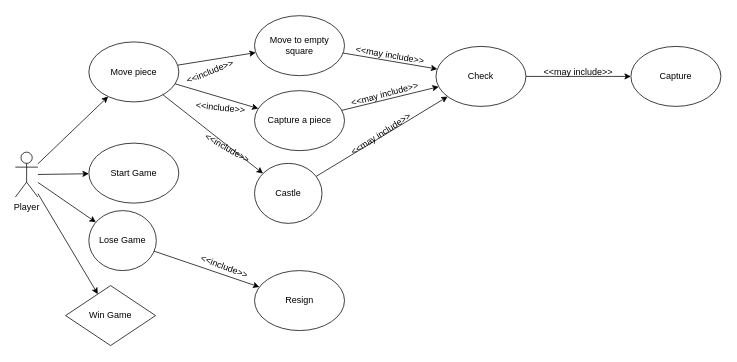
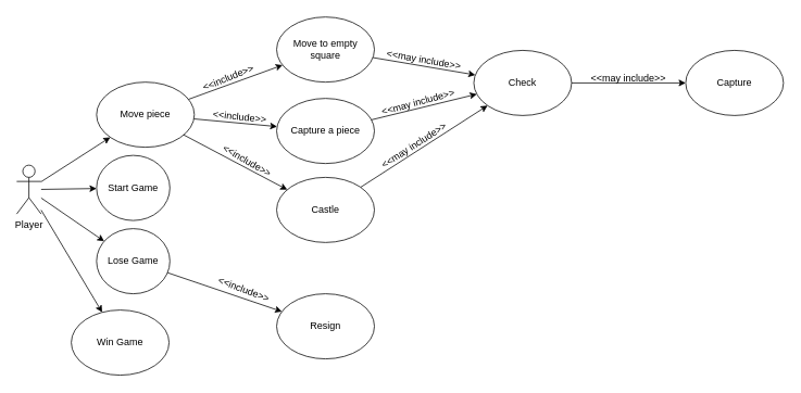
  <mxCell id="0" />
  <mxCell id="1" parent="0" />
  <mxCell id="2" value="Player" style="shape=umlActor;verticalLabelPosition=bottom;verticalAlign=top;html=1;outlineConnect=0;" vertex="1" parent="1"><mxGeometry x="20" y="202" width="30" height="60" as="geometry" /></mxCell>
- <mxCell id="3" value="Move piece" style="ellipse;whiteSpace=wrap;html=1;" vertex="1" parent="1"><mxGeometry x="118" y="55" width="120" height="80" as="geometry" /></mxCell>
- <mxCell id="4" value="Start Game" style="ellipse;whiteSpace=wrap;html=1;" vertex="1" parent="1"><mxGeometry x="118" y="190" width="120" height="80" as="geometry" /></mxCell>
+ <mxCell id="3" value="Move piece" style="ellipse;whiteSpace=wrap;html=1;" vertex="1" parent="1"><mxGeometry x="118" y="100" width="120" height="80" as="geometry" /></mxCell>
+ <mxCell id="4" value="Start Game" style="ellipse;whiteSpace=wrap;html=1;" vertex="1" parent="1"><mxGeometry x="118" y="190" width="90" height="80" as="geometry" /></mxCell>
  <mxCell id="5" value="Lose Game" style="ellipse;whiteSpace=wrap;html=1;" vertex="1" parent="1"><mxGeometry x="118" y="280" width="90" height="80" as="geometry" /></mxCell>
  <mxCell id="6" value="&lt;div&gt;Move to empty&lt;/div&gt;&lt;div&gt;square&lt;br&gt;&lt;/div&gt;" style="ellipse;whiteSpace=wrap;html=1;" vertex="1" parent="1"><mxGeometry x="339" y="20" width="120" height="80" as="geometry" /></mxCell>
  <mxCell id="7" value="Capture a piece" style="ellipse;whiteSpace=wrap;html=1;" vertex="1" parent="1"><mxGeometry x="339" y="120" width="120" height="80" as="geometry" /></mxCell>
  <mxCell id="8" value="" style="endArrow=classic;html=1;rounded=0;" edge="1" parent="1" source="3" target="6"><mxGeometry width="50" height="50" relative="1" as="geometry"><mxPoint x="176" y="169" as="sourcePoint" /><mxPoint x="226" y="119" as="targetPoint" /></mxGeometry></mxCell>
  <mxCell id="9" value="" style="endArrow=classic;html=1;rounded=0;" edge="1" parent="1" source="3" target="7"><mxGeometry width="50" height="50" relative="1" as="geometry"><mxPoint x="237.75" y="127.64" as="sourcePoint" /><mxPoint x="315.274" y="92.384" as="targetPoint" /></mxGeometry></mxCell>
  <mxCell id="10" value="" style="endArrow=classic;html=1;rounded=0;" edge="1" parent="1" source="2" target="4"><mxGeometry width="50" height="50" relative="1" as="geometry"><mxPoint x="247.32" y="156.004" as="sourcePoint" /><mxPoint x="305.66" y="162.082" as="targetPoint" /></mxGeometry></mxCell>
  <mxCell id="11" value="" style="endArrow=classic;html=1;rounded=0;" edge="1" parent="1" source="2" target="3"><mxGeometry width="50" height="50" relative="1" as="geometry"><mxPoint x="60" y="241.783" as="sourcePoint" /><mxPoint x="128.012" y="240.8" as="targetPoint" /></mxGeometry></mxCell>
  <mxCell id="12" value="" style="endArrow=classic;html=1;rounded=0;" edge="1" parent="1" source="2" target="5"><mxGeometry width="50" height="50" relative="1" as="geometry"><mxPoint x="60" y="232.349" as="sourcePoint" /><mxPoint x="144.825" y="177.776" as="targetPoint" /></mxGeometry></mxCell>
  <mxCell id="13" value="&amp;lt;&amp;lt;include&amp;gt;&amp;gt;" style="text;html=1;strokeColor=none;fillColor=none;align=center;verticalAlign=middle;whiteSpace=wrap;rounded=0;rotation=6;" vertex="1" parent="1"><mxGeometry x="264" y="128" width="60" height="30" as="geometry" /></mxCell>
  <mxCell id="14" value="&amp;lt;&amp;lt;include&amp;gt;&amp;gt;" style="text;html=1;strokeColor=none;fillColor=none;align=center;verticalAlign=middle;whiteSpace=wrap;rounded=0;rotation=338;" vertex="1" parent="1"><mxGeometry x="250" y="80" width="60" height="30" as="geometry" /></mxCell>
- <mxCell id="15" value="Castle" style="ellipse;whiteSpace=wrap;html=1;" vertex="1" parent="1"><mxGeometry x="339" y="217" width="90" height="80" as="geometry" /></mxCell>
+ <mxCell id="15" value="Castle" style="ellipse;whiteSpace=wrap;html=1;" vertex="1" parent="1"><mxGeometry x="339" y="217" width="120" height="80" as="geometry" /></mxCell>
  <mxCell id="16" value="" style="endArrow=classic;html=1;rounded=0;" edge="1" parent="1" source="3" target="15"><mxGeometry width="50" height="50" relative="1" as="geometry"><mxPoint x="60" y="251.245" as="sourcePoint" /><mxPoint x="143.844" y="302.918" as="targetPoint" /></mxGeometry></mxCell>
  <mxCell id="17" value="&amp;lt;&amp;lt;include&amp;gt;&amp;gt;" style="text;html=1;strokeColor=none;fillColor=none;align=center;verticalAlign=middle;whiteSpace=wrap;rounded=0;rotation=30;" vertex="1" parent="1"><mxGeometry x="273" y="182" width="60" height="30" as="geometry" /></mxCell>
- <mxCell id="18" value="Win Game" style="rhombus;whiteSpace=wrap;html=1;" vertex="1" parent="1"><mxGeometry x="87" y="380" width="120" height="80" as="geometry" /></mxCell>
+ <mxCell id="18" value="Win Game" style="ellipse;whiteSpace=wrap;html=1;" vertex="1" parent="1"><mxGeometry x="87" y="380" width="120" height="80" as="geometry" /></mxCell>
  <mxCell id="19" value="" style="endArrow=classic;html=1;rounded=0;" edge="1" parent="1" source="2" target="18"><mxGeometry width="50" height="50" relative="1" as="geometry"><mxPoint x="60" y="251.245" as="sourcePoint" /><mxPoint x="143.844" y="302.918" as="targetPoint" /></mxGeometry></mxCell>
  <mxCell id="20" value="Resign" style="ellipse;whiteSpace=wrap;html=1;" vertex="1" parent="1"><mxGeometry x="339" y="360" width="120" height="80" as="geometry" /></mxCell>
  <mxCell id="21" value="" style="endArrow=classic;html=1;rounded=0;" edge="1" parent="1" source="5" target="20"><mxGeometry width="50" height="50" relative="1" as="geometry"><mxPoint x="60" y="267.186" as="sourcePoint" /><mxPoint x="134.83" y="392.831" as="targetPoint" /></mxGeometry></mxCell>
  <mxCell id="22" value="&amp;lt;&amp;lt;include&amp;gt;&amp;gt;" style="text;html=1;strokeColor=none;fillColor=none;align=center;verticalAlign=middle;whiteSpace=wrap;rounded=0;rotation=21;" vertex="1" parent="1"><mxGeometry x="269" y="340" width="60" height="30" as="geometry" /></mxCell>
  <mxCell id="23" value="" style="endArrow=classic;html=1;rounded=0;" edge="1" parent="1" source="6" target="24"><mxGeometry width="50" height="50" relative="1" as="geometry"><mxPoint x="240.773" y="130.967" as="sourcePoint" /><mxPoint x="356.289" y="89.108" as="targetPoint" /></mxGeometry></mxCell>
  <mxCell id="24" value="Check" style="ellipse;whiteSpace=wrap;html=1;" vertex="1" parent="1"><mxGeometry x="581" y="61" width="120" height="80" as="geometry" /></mxCell>
  <mxCell id="25" value="" style="endArrow=classic;html=1;rounded=0;" edge="1" parent="1" source="7" target="24"><mxGeometry width="50" height="50" relative="1" as="geometry"><mxPoint x="464.339" y="85.458" as="sourcePoint" /><mxPoint x="532.622" y="104.605" as="targetPoint" /></mxGeometry></mxCell>
  <mxCell id="26" value="&amp;lt;&amp;lt;may include&amp;gt;&amp;gt;" style="text;html=1;strokeColor=none;fillColor=none;align=center;verticalAlign=middle;whiteSpace=wrap;rounded=0;rotation=345;" vertex="1" parent="1"><mxGeometry x="462" y="110" width="102" height="30" as="geometry" /></mxCell>
  <mxCell id="27" value="&amp;lt;&amp;lt;may include&amp;gt;&amp;gt;" style="text;html=1;strokeColor=none;fillColor=none;align=center;verticalAlign=middle;whiteSpace=wrap;rounded=0;rotation=10;" vertex="1" parent="1"><mxGeometry x="469" y="58" width="102" height="30" as="geometry" /></mxCell>
  <mxCell id="28" value="" style="endArrow=classic;html=1;rounded=0;" edge="1" parent="1" source="15" target="24"><mxGeometry width="50" height="50" relative="1" as="geometry"><mxPoint x="235.043" y="174.828" as="sourcePoint" /><mxPoint x="361.969" y="242.162" as="targetPoint" /></mxGeometry></mxCell>
  <mxCell id="29" value="&amp;lt;&amp;lt;may include&amp;gt;&amp;gt;" style="text;html=1;strokeColor=none;fillColor=none;align=center;verticalAlign=middle;whiteSpace=wrap;rounded=0;rotation=327;" vertex="1" parent="1"><mxGeometry x="457" y="163" width="102" height="30" as="geometry" /></mxCell>
  <mxCell id="30" value="Capture" style="ellipse;whiteSpace=wrap;html=1;" vertex="1" parent="1"><mxGeometry x="841" y="61" width="120" height="80" as="geometry" /></mxCell>
  <mxCell id="31" value="" style="endArrow=classic;html=1;rounded=0;" edge="1" parent="1" source="24" target="30"><mxGeometry width="50" height="50" relative="1" as="geometry"><mxPoint x="452.207" y="239.246" as="sourcePoint" /><mxPoint x="607.902" y="138.829" as="targetPoint" /></mxGeometry></mxCell>
  <mxCell id="32" value="&amp;lt;&amp;lt;may include&amp;gt;&amp;gt;" style="text;html=1;strokeColor=none;fillColor=none;align=center;verticalAlign=middle;whiteSpace=wrap;rounded=0;rotation=0;" vertex="1" parent="1"><mxGeometry x="720" y="80" width="102" height="30" as="geometry" /></mxCell>
